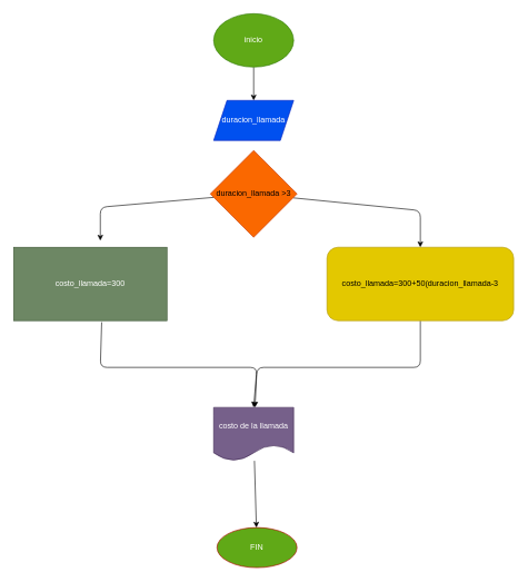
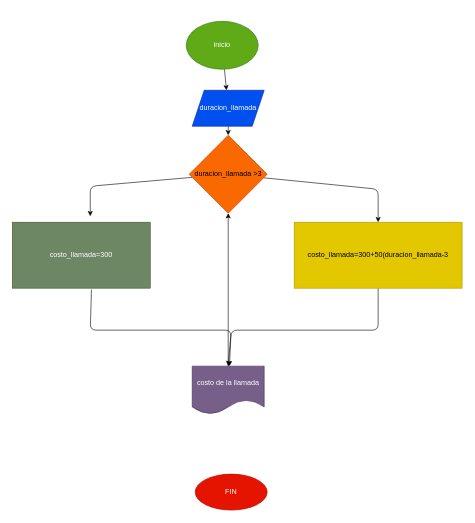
  <mxCell id="0" />
  <mxCell id="1" parent="0" />
  <mxCell id="2" value="" style="edgeStyle=none;html=1;" edge="1" parent="1" source="3" target="5"><mxGeometry relative="1" as="geometry" /></mxCell>
- <mxCell id="3" value="inicio" style="ellipse;whiteSpace=wrap;html=1;fillColor=#60a917;fontColor=#ffffff;strokeColor=#2D7600;" vertex="1" parent="1"><mxGeometry x="320" y="20" width="120" height="80" as="geometry" /></mxCell>
+ <mxCell id="3" value="inicio" style="ellipse;whiteSpace=wrap;html=1;fillColor=#60a917;fontColor=#ffffff;strokeColor=#2D7600;" vertex="1" parent="1"><mxGeometry x="310" y="35" width="120" height="80" as="geometry" /></mxCell>
+ <mxCell id="4" value="" style="edgeStyle=none;html=1;" edge="1" parent="1" source="5" target="8"><mxGeometry relative="1" as="geometry" /></mxCell>
  <mxCell id="5" value="duracion_llamada" style="shape=parallelogram;perimeter=parallelogramPerimeter;whiteSpace=wrap;html=1;fixedSize=1;fillColor=#0050ef;strokeColor=#001DBC;fontColor=#ffffff;" vertex="1" parent="1"><mxGeometry x="320" y="150" width="120" height="60" as="geometry" /></mxCell>
  <mxCell id="6" value="" style="edgeStyle=none;html=1;entryX=0.5;entryY=0;entryDx=0;entryDy=0;" edge="1" parent="1" source="8" target="10"><mxGeometry relative="1" as="geometry"><Array as="points"><mxPoint x="630" y="315" /></Array></mxGeometry></mxCell>
  <mxCell id="7" value="" style="edgeStyle=none;html=1;" edge="1" parent="1" source="8"><mxGeometry relative="1" as="geometry"><mxPoint y="360" as="targetPoint" x="150" /><Array as="points"><mxPoint y="310" x="150" /></Array></mxGeometry></mxCell>
  <mxCell id="8" value="duracion_llamada &amp;gt;3" style="rhombus;whiteSpace=wrap;html=1;fillColor=#fa6800;strokeColor=#C73500;fontColor=#000000;" vertex="1" parent="1"><mxGeometry x="315" y="225" width="130" height="130" as="geometry" /></mxCell>
  <mxCell id="9" value="" style="edgeStyle=none;html=1;" edge="1" parent="1" source="10" target="14"><mxGeometry relative="1" as="geometry"><Array as="points"><mxPoint x="630" y="550" /><mxPoint x="385" y="550" /></Array></mxGeometry></mxCell>
- <mxCell id="10" value="costo_llamada=300+50(duracion_llamada-3" style="whiteSpace=wrap;html=1;fillColor=#e3c800;strokeColor=#B09500;fontColor=#000000;rounded=1;" vertex="1" parent="1"><mxGeometry x="490" y="370" width="280" height="110" as="geometry" /></mxCell>
+ <mxCell id="10" value="costo_llamada=300+50(duracion_llamada-3" style="whiteSpace=wrap;html=1;fillColor=#e3c800;strokeColor=#B09500;fontColor=#000000;" vertex="1" parent="1"><mxGeometry x="490" y="370" width="280" height="110" as="geometry" /></mxCell>
  <mxCell id="11" value="" style="edgeStyle=none;html=1;entryX=0.5;entryY=0;entryDx=0;entryDy=0;exitX=0.574;exitY=1.021;exitDx=0;exitDy=0;exitPerimeter=0;" edge="1" parent="1" source="12" target="14"><mxGeometry relative="1" as="geometry"><mxPoint x="135" y="575" as="targetPoint" /><Array as="points"><mxPoint y="550" x="150" /><mxPoint x="385" y="550" /></Array></mxGeometry></mxCell>
  <mxCell id="12" value="costo_llamada=300" style="whiteSpace=wrap;html=1;fillColor=#6d8764;strokeColor=#3A5431;fontColor=#ffffff;" vertex="1" parent="1"><mxGeometry x="20" y="370" width="230" height="110" as="geometry" /></mxCell>
- <mxCell id="13" value="" style="edgeStyle=none;html=1;" edge="1" parent="1" source="14" target="15"><mxGeometry relative="1" as="geometry" /></mxCell>
+ <mxCell id="13" value="" style="edgeStyle=none;html=1;" edge="1" parent="1" source="14" target="8"><mxGeometry relative="1" as="geometry" /></mxCell>
  <mxCell id="14" value="costo de la llamada" style="shape=document;whiteSpace=wrap;html=1;boundedLbl=1;fillColor=#76608a;strokeColor=#432D57;fontColor=#ffffff;" vertex="1" parent="1"><mxGeometry x="320" y="610" width="120" height="80" as="geometry" /></mxCell>
- <mxCell id="15" value="FIN" style="ellipse;whiteSpace=wrap;html=1;fillColor=#60a917;strokeColor=#B20000;fontColor=#ffffff;" vertex="1" parent="1"><mxGeometry x="325" y="790" width="120" height="60" as="geometry" /></mxCell>
+ <mxCell id="15" value="FIN" style="ellipse;whiteSpace=wrap;html=1;fillColor=#e51400;strokeColor=#B20000;fontColor=#ffffff;" vertex="1" parent="1"><mxGeometry x="325" y="790" width="120" height="60" as="geometry" /></mxCell>
